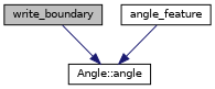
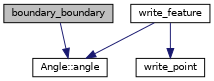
  digraph {
    rankdir=TB
    node [color=black fillcolor=white fontname=Helvetica fontsize=10 shape=record style=filled]
    edge [color=midnightblue fontname=Helvetica fontsize=10 labelfontname=Helvetica labelfontsize=10 style=solid]
-   n1 [fillcolor=grey75 fontcolor=black height=0.2 label=write_boundary width=0.4]
+   n1 [fillcolor=grey75 fontcolor=black height=0.2 label=boundary_boundary width=0.4]
    n2 [height=0.2 label="Angle::angle" width=0.4]
-   n3 [height=0.2 label=angle_feature width=0.4]
+   n3 [height=0.2 label=write_feature width=0.4]
+   n4 [height=0.2 label=write_point width=0.4]
    n1 -> n2
    n3 -> n2
+   n3 -> n4
  }
